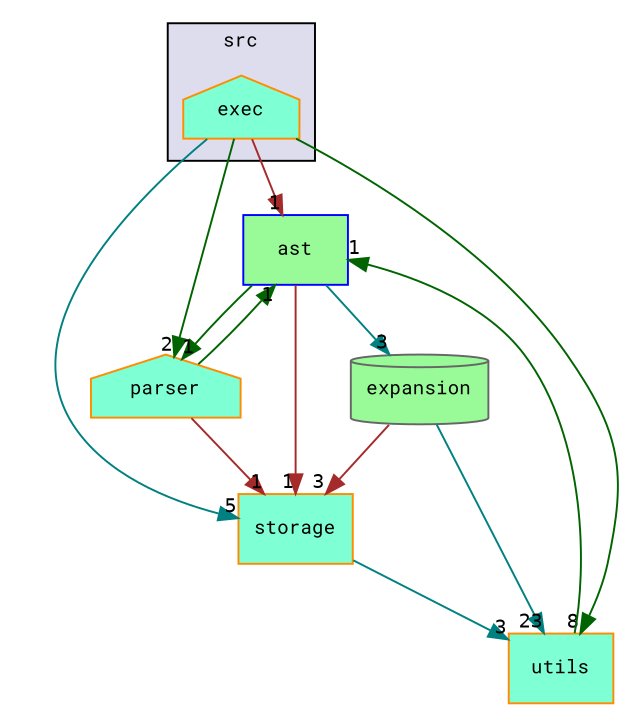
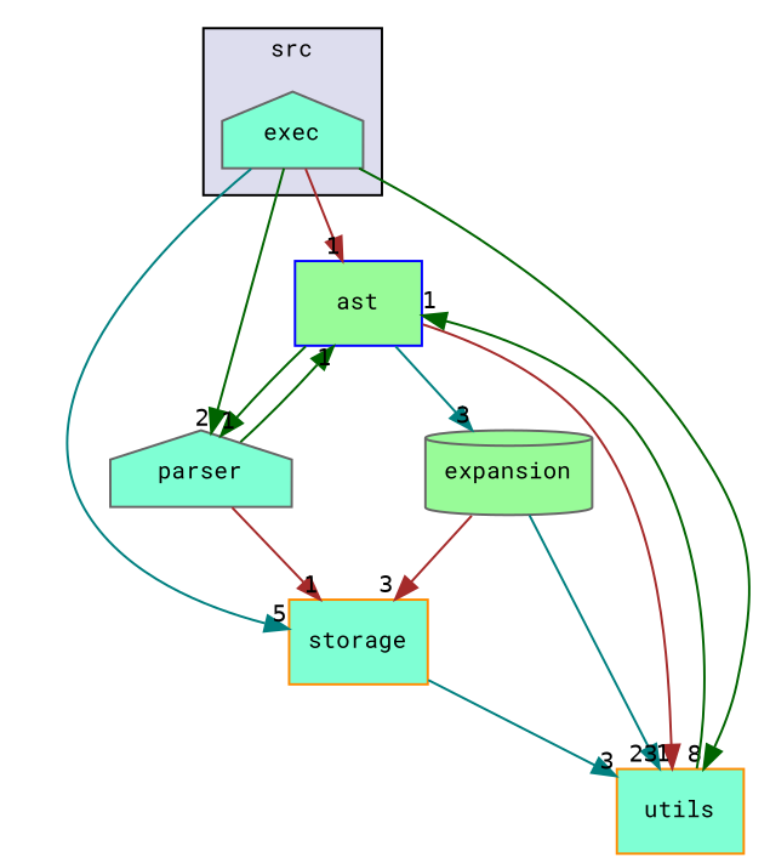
  digraph {
    compound=true
    fontname="Roboto Mono"
    node [color=darkorange fillcolor=aquamarine fontname="Roboto Mono" fontsize=10 shape=box style=filled]
    edge [color=darkgreen fontname="Roboto Mono" headlabel=1 labeldistance=1.5 labelfontname=Helvetica labelfontsize=10]
-   n1 [label=exec pencolor=black shape=house]
+   n1 [color=gray40 label=exec pencolor=black shape=house]
    n2 [color=blue fillcolor=palegreen label=ast]
    n3 [label=storage]
-   n4 [label=parser shape=house]
+   n4 [color=gray40 label=parser shape=house]
    n5 [label=utils]
    n6 [color=gray40 fillcolor=palegreen label=expansion shape=cylinder]
    subgraph cluster_1 {
      bgcolor="#ddddee"
      fontsize=10
      label=src
      pencolor=black
      n1
    }
    n1 -> n2 [color=brown]
    n1 -> n3 [color=teal headlabel=5]
    n1 -> n4 [headlabel=2]
    n1 -> n5 [headlabel=8]
    n2 -> n4
-   n2 -> n3 [color=brown]
+   n2 -> n5 [color=brown]
    n2 -> n6 [color=teal headlabel=3]
    n3 -> n5 [color=teal headlabel=3]
    n4 -> n2
    n4 -> n3 [color=brown]
    n5 -> n2
    n6 -> n3 [color=brown headlabel=3]
    n6 -> n5 [color=teal headlabel=23]
  }
